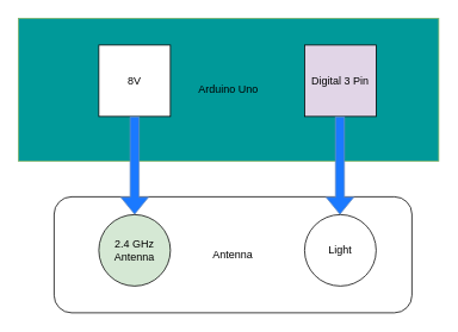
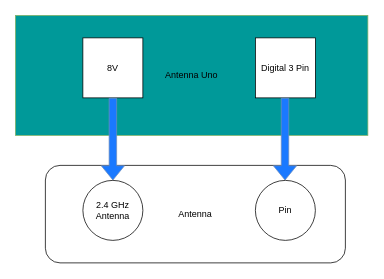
  <mxCell id="0" />
  <mxCell id="1" parent="0" />
  <mxCell id="2" value="Antenna" style="rounded=1;whiteSpace=wrap;html=1;" vertex="1" parent="1"><mxGeometry x="60" y="220" width="400" height="130" as="geometry" /></mxCell>
- <mxCell id="3" value="Arduino Uno" style="rounded=0;whiteSpace=wrap;html=1;fillColor=#009999;strokeColor=#82b366;" vertex="1" parent="1"><mxGeometry x="20" y="20" width="470" height="160" as="geometry" /></mxCell>
- <mxCell id="4" value="Digital 3 Pin" style="whiteSpace=wrap;html=1;aspect=fixed;fillColor=#e1d5e7;" vertex="1" parent="1"><mxGeometry x="340" y="50" width="80" height="80" as="geometry" /></mxCell>
+ <mxCell id="3" value="Antenna Uno" style="rounded=0;whiteSpace=wrap;html=1;fillColor=#009999;strokeColor=#82b366;" vertex="1" parent="1"><mxGeometry x="20" y="20" width="470" height="160" as="geometry" /></mxCell>
+ <mxCell id="4" value="Digital 3 Pin" style="whiteSpace=wrap;html=1;aspect=fixed;" vertex="1" parent="1"><mxGeometry x="340" y="50" width="80" height="80" as="geometry" /></mxCell>
  <mxCell id="5" value="8V" style="whiteSpace=wrap;html=1;aspect=fixed;" vertex="1" parent="1"><mxGeometry x="110" y="50" width="80" height="80" as="geometry" /></mxCell>
  <mxCell id="6" value="" style="shape=flexArrow;endArrow=classic;html=1;rounded=0;exitX=0.5;exitY=1;exitDx=0;exitDy=0;fillColor=#1a79ff;strokeColor=#6c8ebf;" edge="1" parent="1" source="5"><mxGeometry width="50" height="50" relative="1" as="geometry"><mxPoint x="120" y="280" as="sourcePoint" /><mxPoint x="150" y="240" as="targetPoint" /></mxGeometry></mxCell>
  <mxCell id="7" value="" style="shape=flexArrow;endArrow=classic;html=1;rounded=0;exitX=0.5;exitY=1;exitDx=0;exitDy=0;fillColor=#1a79ff;strokeColor=#6c8ebf;" edge="1" parent="1"><mxGeometry width="50" height="50" relative="1" as="geometry"><mxPoint x="379.5" y="130" as="sourcePoint" /><mxPoint x="379.5" y="240" as="targetPoint" /></mxGeometry></mxCell>
- <mxCell id="8" value="2.4 GHz Antenna" style="ellipse;whiteSpace=wrap;html=1;aspect=fixed;fillColor=#d5e8d4;" vertex="1" parent="1"><mxGeometry x="110" y="240" width="80" height="80" as="geometry" /></mxCell>
- <mxCell id="9" value="Light" style="ellipse;whiteSpace=wrap;html=1;aspect=fixed;" vertex="1" parent="1"><mxGeometry x="340" y="240" width="80" height="80" as="geometry" /></mxCell>
+ <mxCell id="8" value="2.4 GHz Antenna" style="ellipse;whiteSpace=wrap;html=1;aspect=fixed;" vertex="1" parent="1"><mxGeometry x="110" y="240" width="80" height="80" as="geometry" /></mxCell>
+ <mxCell id="9" value="Pin" style="ellipse;whiteSpace=wrap;html=1;aspect=fixed;" vertex="1" parent="1"><mxGeometry x="340" y="240" width="80" height="80" as="geometry" /></mxCell>
